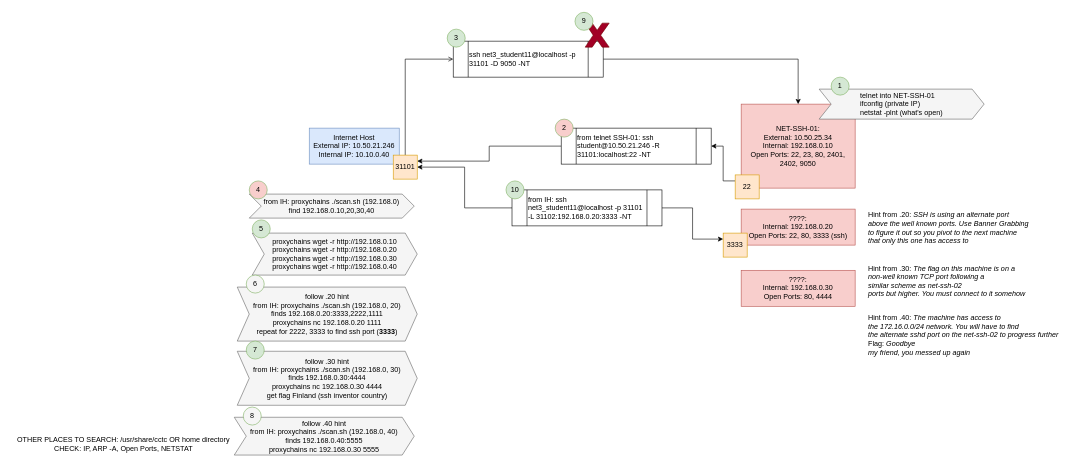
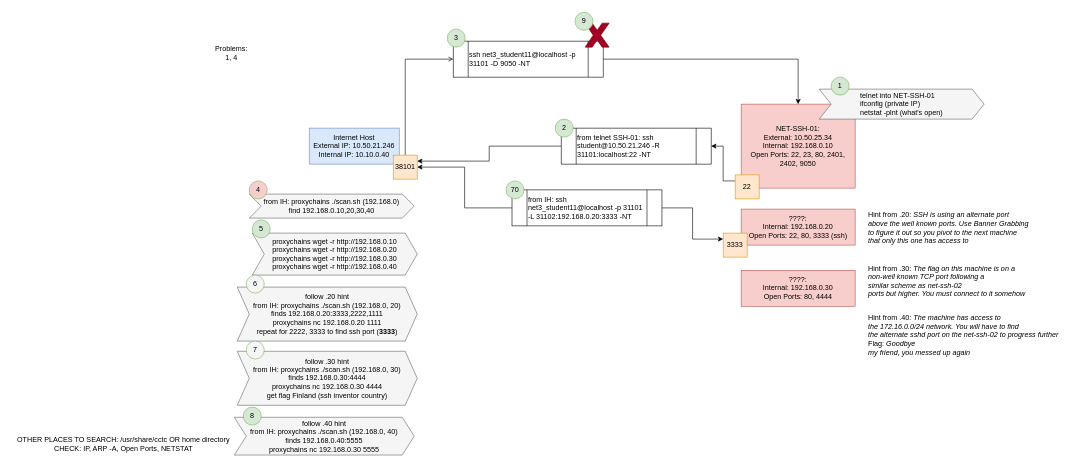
  <mxCell id="0" />
  <mxCell id="1" parent="0" />
  <mxCell id="2" value="Internet Host&lt;br&gt;External IP: 10.50.21.246&lt;br&gt;Internal IP: 10.10.0.40" style="rounded=0;whiteSpace=wrap;html=1;fillColor=#dae8fc;strokeColor=#6c8ebf;" parent="1" vertex="1"><mxGeometry x="515" y="213" width="150" height="60" as="geometry" /></mxCell>
  <mxCell id="3" value="NET-SSH-01:&lt;br&gt;External: 10.50.25.34&lt;br&gt;Internal:&amp;nbsp;192.168.0.10&lt;br&gt;Open Ports: 22, 23, 80, 2401, 2402, 9050" style="rounded=0;whiteSpace=wrap;html=1;fillColor=#f8cecc;strokeColor=#b85450;" parent="1" vertex="1"><mxGeometry x="1235" y="173" width="190" height="140" as="geometry" /></mxCell>
  <mxCell id="4" style="edgeStyle=orthogonalEdgeStyle;rounded=0;orthogonalLoop=1;jettySize=auto;html=1;exitX=0;exitY=0.5;exitDx=0;exitDy=0;entryX=1;entryY=0.25;entryDx=0;entryDy=0;" parent="1" source="5" target="9" edge="1"><mxGeometry relative="1" as="geometry" /></mxCell>
  <mxCell id="5" value="from telnet SSH-01: ssh student@10.50.21.246 -R 31101:localhost:22 -NT" style="shape=process;whiteSpace=wrap;html=1;backgroundOutline=1;align=left;" parent="1" vertex="1"><mxGeometry x="935" y="213" width="250" height="60" as="geometry" /></mxCell>
  <mxCell id="6" style="edgeStyle=orthogonalEdgeStyle;rounded=0;orthogonalLoop=1;jettySize=auto;html=1;exitX=0;exitY=0.25;exitDx=0;exitDy=0;entryX=1;entryY=0.5;entryDx=0;entryDy=0;" parent="1" source="7" target="5" edge="1"><mxGeometry relative="1" as="geometry" /></mxCell>
  <mxCell id="7" value="22" style="whiteSpace=wrap;html=1;aspect=fixed;fillColor=#ffe6cc;strokeColor=#d79b00;" parent="1" vertex="1"><mxGeometry x="1225" y="291" width="40" height="40" as="geometry" /></mxCell>
  <mxCell id="8" style="edgeStyle=orthogonalEdgeStyle;rounded=0;orthogonalLoop=1;jettySize=auto;html=1;exitX=0.5;exitY=0;exitDx=0;exitDy=0;entryX=0;entryY=0.5;entryDx=0;entryDy=0;endArrow=open;" parent="1" source="9" target="11" edge="1"><mxGeometry relative="1" as="geometry" /></mxCell>
- <mxCell id="9" value="31101" style="whiteSpace=wrap;html=1;aspect=fixed;fillColor=#ffe6cc;strokeColor=#d79b00;" parent="1" vertex="1"><mxGeometry x="655" y="258" width="40" height="40" as="geometry" /></mxCell>
+ <mxCell id="9" value="38101" style="whiteSpace=wrap;html=1;aspect=fixed;fillColor=#ffe6cc;strokeColor=#d79b00;" parent="1" vertex="1"><mxGeometry x="655" y="258" width="40" height="40" as="geometry" /></mxCell>
  <mxCell id="10" style="edgeStyle=orthogonalEdgeStyle;rounded=0;orthogonalLoop=1;jettySize=auto;html=1;exitX=1;exitY=0.5;exitDx=0;exitDy=0;entryX=0.5;entryY=0;entryDx=0;entryDy=0;" parent="1" source="11" target="3" edge="1"><mxGeometry relative="1" as="geometry" /></mxCell>
  <mxCell id="11" value="ssh net3_student11@localhost -p 31101 -D 9050 -NT" style="shape=process;whiteSpace=wrap;html=1;backgroundOutline=1;align=left;" parent="1" vertex="1"><mxGeometry x="755" y="68" width="250" height="60" as="geometry" /></mxCell>
  <mxCell id="12" value="3" style="ellipse;whiteSpace=wrap;html=1;aspect=fixed;fillColor=#d5e8d4;strokeColor=#82b366;" parent="1" vertex="1"><mxGeometry x="745" y="48" width="30" height="30" as="geometry" /></mxCell>
  <mxCell id="13" value="????:&lt;br&gt;Internal:&amp;nbsp;192.168.0.20&lt;br&gt;Open Ports: 22, 80, 3333 (ssh)" style="rounded=0;whiteSpace=wrap;html=1;fillColor=#f8cecc;strokeColor=#b85450;" parent="1" vertex="1"><mxGeometry x="1235" y="348" width="190" height="60" as="geometry" /></mxCell>
  <mxCell id="14" value="????:&lt;br&gt;Internal:&amp;nbsp;192.168.0.30&lt;br&gt;Open Ports: 80, 4444" style="rounded=0;whiteSpace=wrap;html=1;fillColor=#f8cecc;strokeColor=#b85450;" parent="1" vertex="1"><mxGeometry x="1235" y="450" width="190" height="60" as="geometry" /></mxCell>
  <mxCell id="15" value="&lt;span style=&quot;color: rgb(0 , 0 , 0) ; text-align: left&quot;&gt;from IH:&amp;nbsp;&lt;/span&gt;&lt;font color=&quot;#000000&quot;&gt;proxychains ./scan.sh (192.168.0)&lt;br&gt;find 192.168.0.10,20,30,40&lt;br&gt;&lt;/font&gt;" style="shape=step;perimeter=stepPerimeter;whiteSpace=wrap;html=1;fixedSize=1;align=center;fillColor=#f5f5f5;fontColor=#333333;strokeColor=#666666;" parent="1" vertex="1"><mxGeometry x="415" y="323" width="275" height="40" as="geometry" /></mxCell>
  <mxCell id="16" value="&lt;div style=&quot;text-align: left&quot;&gt;&lt;span style=&quot;color: rgb(0 , 0 , 0)&quot;&gt;telnet into NET-SSH-01&amp;nbsp;&lt;/span&gt;&lt;/div&gt;&lt;div style=&quot;text-align: left&quot;&gt;&lt;span style=&quot;color: rgb(0 , 0 , 0)&quot;&gt;ifconfig (private IP)&lt;/span&gt;&lt;/div&gt;&lt;div style=&quot;text-align: left&quot;&gt;&lt;span style=&quot;color: rgb(0 , 0 , 0)&quot;&gt;netstat -plnt (what's open)&lt;/span&gt;&lt;/div&gt;" style="shape=step;perimeter=stepPerimeter;whiteSpace=wrap;html=1;fixedSize=1;align=center;fillColor=#f5f5f5;fontColor=#333333;strokeColor=#666666;" parent="1" vertex="1"><mxGeometry x="1365" y="148" width="275" height="50" as="geometry" /></mxCell>
  <mxCell id="17" value="1" style="ellipse;whiteSpace=wrap;html=1;aspect=fixed;fillColor=#d5e8d4;strokeColor=#82b366;" parent="1" vertex="1"><mxGeometry x="1385" y="128" width="30" height="30" as="geometry" /></mxCell>
- <mxCell id="18" value="2" style="ellipse;whiteSpace=wrap;html=1;aspect=fixed;fillColor=#f8cecc;strokeColor=#82b366;" parent="1" vertex="1"><mxGeometry x="925" y="198" width="30" height="30" as="geometry" /></mxCell>
+ <mxCell id="18" value="2" style="ellipse;whiteSpace=wrap;html=1;aspect=fixed;fillColor=#d5e8d4;strokeColor=#82b366;" parent="1" vertex="1"><mxGeometry x="925" y="198" width="30" height="30" as="geometry" /></mxCell>
  <mxCell id="19" value="4" style="ellipse;whiteSpace=wrap;html=1;aspect=fixed;fillColor=#f8cecc;strokeColor=#82b366;" parent="1" vertex="1"><mxGeometry x="415" y="301" width="30" height="30" as="geometry" /></mxCell>
  <mxCell id="20" value="&lt;div style=&quot;text-align: left&quot;&gt;&lt;span style=&quot;color: rgb(0 , 0 , 0)&quot;&gt;proxychains wget -r http://192.168.0.10&lt;/span&gt;&lt;/div&gt;&lt;div style=&quot;text-align: left&quot;&gt;&lt;span style=&quot;color: rgb(0 , 0 , 0)&quot;&gt;proxychains wget -r http://192.168.0.20&lt;/span&gt;&lt;span style=&quot;color: rgb(0 , 0 , 0)&quot;&gt;&lt;br&gt;&lt;/span&gt;&lt;/div&gt;&lt;div style=&quot;text-align: left&quot;&gt;&lt;span style=&quot;color: rgb(0 , 0 , 0)&quot;&gt;proxychains wget -r http://192.168.0.30&lt;/span&gt;&lt;span style=&quot;color: rgb(0 , 0 , 0)&quot;&gt;&lt;br&gt;&lt;/span&gt;&lt;/div&gt;&lt;div style=&quot;text-align: left&quot;&gt;&lt;span style=&quot;color: rgb(0 , 0 , 0)&quot;&gt;proxychains wget -r http://192.168.0.40&lt;/span&gt;&lt;span style=&quot;color: rgb(0 , 0 , 0)&quot;&gt;&lt;br&gt;&lt;/span&gt;&lt;/div&gt;" style="shape=step;perimeter=stepPerimeter;whiteSpace=wrap;html=1;fixedSize=1;align=center;fillColor=#f5f5f5;fontColor=#333333;strokeColor=#666666;" parent="1" vertex="1"><mxGeometry x="420" y="388" width="275" height="70" as="geometry" /></mxCell>
  <mxCell id="21" value="5" style="ellipse;whiteSpace=wrap;html=1;aspect=fixed;fillColor=#d5e8d4;strokeColor=#82b366;" parent="1" vertex="1"><mxGeometry x="420" y="366" width="30" height="30" as="geometry" /></mxCell>
+ <mxCell id="22" value="Problems:&lt;br&gt;1, 4" style="text;html=1;align=center;verticalAlign=middle;resizable=0;points=[];autosize=1;strokeColor=none;fillColor=none;" parent="1" vertex="1"><mxGeometry x="350" y="73" width="70" height="30" as="geometry" /></mxCell>
  <mxCell id="23" value="Hint from .20:&amp;nbsp;&lt;i&gt;&lt;span style=&quot;font-size: 9pt ; line-height: 107%&quot;&gt;SSH is using an alternate port &lt;br&gt;above the well known ports. Use Banner Grabbing &lt;br&gt;to figure it out so you pivot to the next machine &lt;br&gt;that only this one has access to&lt;/span&gt;&lt;/i&gt;" style="text;html=1;align=left;verticalAlign=middle;resizable=0;points=[];autosize=1;strokeColor=none;fillColor=none;" parent="1" vertex="1"><mxGeometry x="1445" y="349" width="280" height="60" as="geometry" /></mxCell>
  <mxCell id="24" value="Hint from .30: &lt;i&gt;The flag on this machine is on a &lt;br&gt;non-well known TCP port following a &lt;br&gt;similar scheme as net-ssh-02 &lt;br&gt;ports but higher. You must connect to it somehow&amp;nbsp;&lt;/i&gt;&amp;nbsp;" style="text;html=1;align=left;verticalAlign=middle;resizable=0;points=[];autosize=1;strokeColor=none;fillColor=none;" parent="1" vertex="1"><mxGeometry x="1445" y="438" width="280" height="60" as="geometry" /></mxCell>
  <mxCell id="25" value="&lt;div&gt;Hint from .40: &lt;i&gt;The machine has access to&amp;nbsp;&lt;/i&gt;&lt;/div&gt;&lt;div&gt;&lt;i&gt;the 172.16.0.0/24 network. You will have to find&amp;nbsp;&lt;/i&gt;&lt;/div&gt;&lt;div&gt;&lt;i&gt;the alternate sshd port on the net-ssh-02 to progress further&lt;/i&gt;&lt;/div&gt;&lt;div&gt;Flag: &lt;i&gt;Goodbye&lt;/i&gt;&lt;/div&gt;&lt;div&gt;&lt;i&gt;my friend, you messed up again&lt;/i&gt;&lt;/div&gt;" style="text;html=1;align=left;verticalAlign=middle;resizable=0;points=[];autosize=1;strokeColor=none;fillColor=none;" parent="1" vertex="1"><mxGeometry x="1445" y="518" width="330" height="80" as="geometry" /></mxCell>
  <mxCell id="26" value="&lt;span style=&quot;color: rgb(0 , 0 , 0) ; text-align: left&quot;&gt;follow .20 hint&lt;br&gt;from IH:&amp;nbsp;&lt;/span&gt;&lt;font color=&quot;#000000&quot;&gt;proxychains ./scan.sh (192.168.0, 20)&lt;br&gt;finds 192.168.0.20:3333,2222,1111&lt;br&gt;&lt;/font&gt;&lt;span style=&quot;color: rgb(0 , 0 , 0)&quot;&gt;proxychains nc 192.168.0.20 1111&lt;/span&gt;&lt;br style=&quot;color: rgb(0 , 0 , 0)&quot;&gt;&lt;span style=&quot;color: rgb(0 , 0 , 0)&quot;&gt;repeat for 2222, 3333 to find ssh port (&lt;/span&gt;&lt;b style=&quot;color: rgb(0 , 0 , 0)&quot;&gt;3333&lt;/b&gt;&lt;span style=&quot;color: rgb(0 , 0 , 0)&quot;&gt;)&lt;/span&gt;&lt;font color=&quot;#000000&quot;&gt;&lt;br&gt;&lt;/font&gt;" style="shape=step;perimeter=stepPerimeter;whiteSpace=wrap;html=1;fixedSize=1;align=center;fillColor=#f5f5f5;fontColor=#333333;strokeColor=#666666;" vertex="1" parent="1"><mxGeometry x="395" y="478" width="300" height="90" as="geometry" /></mxCell>
  <mxCell id="27" value="6" style="ellipse;whiteSpace=wrap;html=1;aspect=fixed;fillColor=#f5f5f5;strokeColor=#82b366;" vertex="1" parent="1"><mxGeometry x="410" y="458" width="30" height="30" as="geometry" /></mxCell>
  <mxCell id="28" value="&lt;span style=&quot;color: rgb(0 , 0 , 0) ; text-align: left&quot;&gt;follow .30 hint&lt;br&gt;from IH:&amp;nbsp;&lt;/span&gt;&lt;font color=&quot;#000000&quot;&gt;proxychains ./scan.sh (192.168.0, 30)&lt;br&gt;finds 192.168.0.30:4444&lt;br&gt;&lt;/font&gt;&lt;span style=&quot;color: rgb(0 , 0 , 0)&quot;&gt;proxychains nc 192.168.0.30 4444&lt;br&gt;&lt;/span&gt;&lt;font color=&quot;#000000&quot;&gt;get flag Finland (ssh inventor country)&lt;br&gt;&lt;/font&gt;" style="shape=step;perimeter=stepPerimeter;whiteSpace=wrap;html=1;fixedSize=1;align=center;fillColor=#f5f5f5;fontColor=#333333;strokeColor=#666666;" vertex="1" parent="1"><mxGeometry x="395" y="585" width="300" height="90" as="geometry" /></mxCell>
- <mxCell id="29" value="7" style="ellipse;whiteSpace=wrap;html=1;aspect=fixed;fillColor=#d5e8d4;strokeColor=#82b366;" vertex="1" parent="1"><mxGeometry x="410" y="568" width="30" height="30" as="geometry" /></mxCell>
+ <mxCell id="29" value="7" style="ellipse;whiteSpace=wrap;html=1;aspect=fixed;fillColor=#f5f5f5;strokeColor=#82b366;" vertex="1" parent="1"><mxGeometry x="410" y="568" width="30" height="30" as="geometry" /></mxCell>
  <mxCell id="30" value="&lt;span style=&quot;color: rgb(0 , 0 , 0) ; text-align: left&quot;&gt;follow .40 hint&lt;br&gt;from IH:&amp;nbsp;&lt;/span&gt;&lt;font color=&quot;#000000&quot;&gt;proxychains ./scan.sh (192.168.0, 40)&lt;br&gt;finds 192.168.0.40:5555&lt;br&gt;&lt;/font&gt;&lt;span style=&quot;color: rgb(0 , 0 , 0)&quot;&gt;proxychains nc 192.168.0.30 5555&lt;/span&gt;&lt;font color=&quot;#000000&quot;&gt;&lt;br&gt;&lt;/font&gt;" style="shape=step;perimeter=stepPerimeter;whiteSpace=wrap;html=1;fixedSize=1;align=center;fillColor=#f5f5f5;fontColor=#333333;strokeColor=#666666;" vertex="1" parent="1"><mxGeometry x="390" y="695" width="300" height="63" as="geometry" /></mxCell>
- <mxCell id="31" value="8" style="ellipse;whiteSpace=wrap;html=1;aspect=fixed;fillColor=#f5f5f5;strokeColor=#82b366;" vertex="1" parent="1"><mxGeometry x="405" y="678" width="30" height="30" as="geometry" /></mxCell>
+ <mxCell id="31" value="8" style="ellipse;whiteSpace=wrap;html=1;aspect=fixed;fillColor=#d5e8d4;strokeColor=#82b366;" vertex="1" parent="1"><mxGeometry x="405" y="678" width="30" height="30" as="geometry" /></mxCell>
  <mxCell id="32" value="&lt;div&gt;OTHER PLACES TO SEARCH: /usr/share/cctc OR home directory&lt;/div&gt;&lt;div&gt;CHECK: IP, ARP -A, Open Ports, NETSTAT&lt;/div&gt;" style="text;html=1;align=center;verticalAlign=middle;resizable=0;points=[];autosize=1;strokeColor=none;fillColor=none;" vertex="1" parent="1"><mxGeometry x="20" y="725" width="370" height="30" as="geometry" /></mxCell>
  <mxCell id="33" value="" style="verticalLabelPosition=bottom;verticalAlign=top;html=1;shape=mxgraph.basic.x;fillColor=#a20025;fontColor=#ffffff;strokeColor=#6F0000;" vertex="1" parent="1"><mxGeometry x="975" y="38" width="40" height="40" as="geometry" /></mxCell>
  <mxCell id="34" value="9" style="ellipse;whiteSpace=wrap;html=1;aspect=fixed;fillColor=#d5e8d4;strokeColor=#82b366;" vertex="1" parent="1"><mxGeometry x="958" y="20" width="30" height="30" as="geometry" /></mxCell>
  <mxCell id="35" style="edgeStyle=orthogonalEdgeStyle;rounded=0;orthogonalLoop=1;jettySize=auto;html=1;exitX=0;exitY=0.5;exitDx=0;exitDy=0;entryX=1;entryY=0.5;entryDx=0;entryDy=0;" edge="1" parent="1" source="37" target="9"><mxGeometry relative="1" as="geometry" /></mxCell>
  <mxCell id="36" style="edgeStyle=orthogonalEdgeStyle;rounded=0;orthogonalLoop=1;jettySize=auto;html=1;exitX=1;exitY=0.5;exitDx=0;exitDy=0;entryX=0;entryY=0.25;entryDx=0;entryDy=0;" edge="1" parent="1" source="37" target="39"><mxGeometry relative="1" as="geometry" /></mxCell>
  <mxCell id="37" value="from IH:&amp;nbsp;ssh net3_student11@localhost -p 31101 -L 31102:192.168.0.20:3333 -NT" style="shape=process;whiteSpace=wrap;html=1;backgroundOutline=1;align=left;" vertex="1" parent="1"><mxGeometry x="853" y="316" width="250" height="60" as="geometry" /></mxCell>
- <mxCell id="38" value="10" style="ellipse;whiteSpace=wrap;html=1;aspect=fixed;fillColor=#d5e8d4;strokeColor=#82b366;" vertex="1" parent="1"><mxGeometry x="843" y="301" width="30" height="30" as="geometry" /></mxCell>
+ <mxCell id="38" value="70" style="ellipse;whiteSpace=wrap;html=1;aspect=fixed;fillColor=#d5e8d4;strokeColor=#82b366;" vertex="1" parent="1"><mxGeometry x="843" y="301" width="30" height="30" as="geometry" /></mxCell>
  <mxCell id="39" value="3333" style="whiteSpace=wrap;html=1;aspect=fixed;fillColor=#ffe6cc;strokeColor=#d79b00;" vertex="1" parent="1"><mxGeometry x="1205" y="388" width="40" height="40" as="geometry" /></mxCell>
